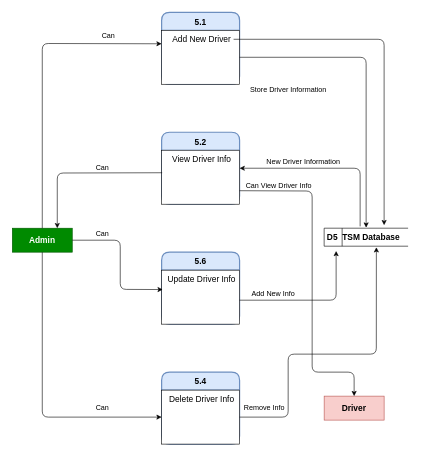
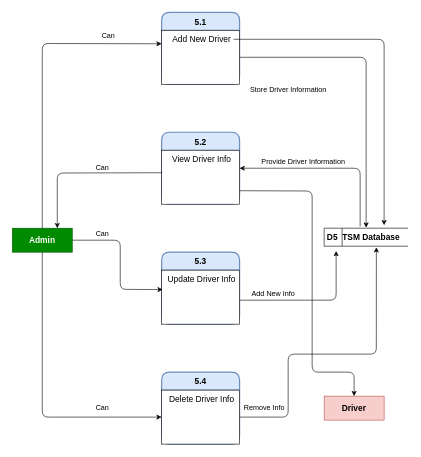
  <mxCell id="0" />
  <mxCell id="1" parent="0" />
  <mxCell id="2" value="5.2" style="swimlane;childLayout=stackLayout;horizontal=1;startSize=30;horizontalStack=0;rounded=1;fontSize=14;fontStyle=1;strokeWidth=2;resizeParent=0;resizeLast=1;shadow=0;dashed=0;align=center;hachureGap=4;pointerEvents=0;fillColor=#dae8fc;strokeColor=#6c8ebf;" parent="1" vertex="1"><mxGeometry x="269" y="220" width="130" height="120" as="geometry" /></mxCell>
  <mxCell id="3" value="View Driver Info" style="align=center;spacingLeft=4;fontSize=14;verticalAlign=top;resizable=0;rotatable=0;part=1;" parent="2" vertex="1"><mxGeometry y="30" width="130" height="90" as="geometry" /></mxCell>
  <mxCell id="4" value="" style="align=center;spacingLeft=4;fontSize=14;verticalAlign=top;resizable=0;rotatable=0;part=1;" parent="2" vertex="1"><mxGeometry y="120" width="130" as="geometry" /></mxCell>
  <mxCell id="5" value="" style="align=center;spacingLeft=4;fontSize=14;verticalAlign=top;resizable=0;rotatable=0;part=1;" parent="2" vertex="1"><mxGeometry y="120" width="130" as="geometry" /></mxCell>
- <mxCell id="6" value="5.6" style="swimlane;childLayout=stackLayout;horizontal=1;startSize=30;horizontalStack=0;rounded=1;fontSize=14;fontStyle=1;strokeWidth=2;resizeParent=0;resizeLast=1;shadow=0;dashed=0;align=center;hachureGap=4;pointerEvents=0;fillColor=#dae8fc;strokeColor=#6c8ebf;" parent="1" vertex="1"><mxGeometry x="269" y="420" width="130" height="120" as="geometry" /></mxCell>
+ <mxCell id="6" value="5.3" style="swimlane;childLayout=stackLayout;horizontal=1;startSize=30;horizontalStack=0;rounded=1;fontSize=14;fontStyle=1;strokeWidth=2;resizeParent=0;resizeLast=1;shadow=0;dashed=0;align=center;hachureGap=4;pointerEvents=0;fillColor=#dae8fc;strokeColor=#6c8ebf;" parent="1" vertex="1"><mxGeometry x="269" y="420" width="130" height="120" as="geometry" /></mxCell>
  <mxCell id="7" value="Update Driver Info" style="align=center;spacingLeft=4;fontSize=14;verticalAlign=top;resizable=0;rotatable=0;part=1;" parent="6" vertex="1"><mxGeometry y="30" width="130" height="90" as="geometry" /></mxCell>
  <mxCell id="8" value="" style="align=center;spacingLeft=4;fontSize=14;verticalAlign=top;resizable=0;rotatable=0;part=1;" parent="6" vertex="1"><mxGeometry y="120" width="130" as="geometry" /></mxCell>
  <mxCell id="9" value="" style="align=center;spacingLeft=4;fontSize=14;verticalAlign=top;resizable=0;rotatable=0;part=1;" parent="6" vertex="1"><mxGeometry y="120" width="130" as="geometry" /></mxCell>
  <mxCell id="10" value="5.4" style="swimlane;childLayout=stackLayout;horizontal=1;startSize=30;horizontalStack=0;rounded=1;fontSize=14;fontStyle=1;strokeWidth=2;resizeParent=0;resizeLast=1;shadow=0;dashed=0;align=center;hachureGap=4;pointerEvents=0;fillColor=#dae8fc;strokeColor=#6c8ebf;" parent="1" vertex="1"><mxGeometry x="269" y="620" width="130" height="120" as="geometry" /></mxCell>
  <mxCell id="11" value="Delete Driver Info" style="align=center;spacingLeft=4;fontSize=14;verticalAlign=top;resizable=0;rotatable=0;part=1;" parent="10" vertex="1"><mxGeometry y="30" width="130" height="90" as="geometry" /></mxCell>
  <mxCell id="12" value="" style="align=center;spacingLeft=4;fontSize=14;verticalAlign=top;resizable=0;rotatable=0;part=1;" parent="10" vertex="1"><mxGeometry y="120" width="130" as="geometry" /></mxCell>
  <mxCell id="13" value="" style="align=center;spacingLeft=4;fontSize=14;verticalAlign=top;resizable=0;rotatable=0;part=1;" parent="10" vertex="1"><mxGeometry y="120" width="130" as="geometry" /></mxCell>
  <mxCell id="14" value="&lt;b&gt;D5&amp;nbsp; TSM Database&lt;/b&gt;" style="html=1;dashed=0;whitespace=wrap;shape=mxgraph.dfd.dataStoreID;align=left;spacingLeft=3;points=[[0,0],[0.5,0],[1,0],[0,0.5],[1,0.5],[0,1],[0.5,1],[1,1]];hachureGap=4;pointerEvents=0;fontSize=14;" parent="1" vertex="1"><mxGeometry x="540" y="380" width="140" height="30" as="geometry" /></mxCell>
  <mxCell id="15" value="&lt;b&gt;Driver&lt;/b&gt;" style="whiteSpace=wrap;html=1;align=center;hachureGap=4;pointerEvents=0;fontSize=14;fillColor=#f8cecc;strokeColor=#b85450;" parent="1" vertex="1"><mxGeometry x="540" y="660" width="100" height="40" as="geometry" /></mxCell>
  <mxCell id="16" value="5.1" style="swimlane;childLayout=stackLayout;horizontal=1;startSize=30;horizontalStack=0;rounded=1;fontSize=14;fontStyle=1;strokeWidth=2;resizeParent=0;resizeLast=1;shadow=0;dashed=0;align=center;hachureGap=4;pointerEvents=0;fillColor=#dae8fc;strokeColor=#6c8ebf;" parent="1" vertex="1"><mxGeometry x="269" y="20" width="130" height="120" as="geometry" /></mxCell>
  <mxCell id="17" value="Add New Driver" style="align=center;spacingLeft=4;fontSize=14;verticalAlign=top;resizable=0;rotatable=0;part=1;" parent="16" vertex="1"><mxGeometry y="30" width="130" height="90" as="geometry" /></mxCell>
  <mxCell id="18" value="" style="align=center;spacingLeft=4;fontSize=14;verticalAlign=top;resizable=0;rotatable=0;part=1;" parent="16" vertex="1"><mxGeometry y="120" width="130" as="geometry" /></mxCell>
  <mxCell id="19" value="" style="align=center;spacingLeft=4;fontSize=14;verticalAlign=top;resizable=0;rotatable=0;part=1;" parent="16" vertex="1"><mxGeometry y="120" width="130" as="geometry" /></mxCell>
  <mxCell id="20" value="&lt;b&gt;Admin&lt;/b&gt;" style="whiteSpace=wrap;html=1;align=center;hachureGap=4;pointerEvents=0;fontSize=14;fillColor=#008a00;strokeColor=#005700;fontColor=#ffffff;" parent="1" vertex="1"><mxGeometry x="20" y="380" width="100" height="40" as="geometry" /></mxCell>
  <mxCell id="21" value="" style="endArrow=classic;html=1;sourcePerimeterSpacing=8;targetPerimeterSpacing=8;exitX=0.5;exitY=0;exitDx=0;exitDy=0;entryX=0;entryY=0.25;entryDx=0;entryDy=0;" parent="1" source="20" target="17" edge="1"><mxGeometry width="50" height="50" relative="1" as="geometry"><mxPoint x="320" y="220" as="sourcePoint" /><mxPoint x="370" y="170" as="targetPoint" /><Array as="points"><mxPoint x="70" y="72" /></Array></mxGeometry></mxCell>
  <mxCell id="22" value="Can" style="text;html=1;align=center;verticalAlign=middle;resizable=0;points=[];autosize=1;strokeColor=none;fillColor=none;" parent="1" vertex="1"><mxGeometry x="160" y="50" width="40" height="20" as="geometry" /></mxCell>
  <mxCell id="23" value="" style="endArrow=classic;html=1;sourcePerimeterSpacing=8;targetPerimeterSpacing=8;entryX=0.75;entryY=0;entryDx=0;entryDy=0;exitX=0.007;exitY=0.417;exitDx=0;exitDy=0;exitPerimeter=0;" parent="1" source="3" target="20" edge="1"><mxGeometry width="50" height="50" relative="1" as="geometry"><mxPoint x="260" y="300" as="sourcePoint" /><mxPoint x="370" y="170" as="targetPoint" /><Array as="points"><mxPoint x="95" y="288" /></Array></mxGeometry></mxCell>
  <mxCell id="24" value="Can" style="text;html=1;align=center;verticalAlign=middle;resizable=0;points=[];autosize=1;strokeColor=none;fillColor=none;" parent="1" vertex="1"><mxGeometry x="150" y="270" width="40" height="20" as="geometry" /></mxCell>
  <mxCell id="25" value="" style="endArrow=classic;html=1;sourcePerimeterSpacing=8;targetPerimeterSpacing=8;exitX=1;exitY=0.5;exitDx=0;exitDy=0;entryX=0.014;entryY=0.359;entryDx=0;entryDy=0;entryPerimeter=0;" parent="1" source="20" target="7" edge="1"><mxGeometry width="50" height="50" relative="1" as="geometry"><mxPoint x="320" y="330" as="sourcePoint" /><mxPoint x="370" y="280" as="targetPoint" /><Array as="points"><mxPoint x="200" y="400" /><mxPoint x="200" y="482" /></Array></mxGeometry></mxCell>
  <mxCell id="26" value="Can" style="text;html=1;align=center;verticalAlign=middle;resizable=0;points=[];autosize=1;strokeColor=none;fillColor=none;" parent="1" vertex="1"><mxGeometry x="150" y="380" width="40" height="20" as="geometry" /></mxCell>
  <mxCell id="27" value="" style="endArrow=classic;html=1;sourcePerimeterSpacing=8;targetPerimeterSpacing=8;exitX=0.5;exitY=1;exitDx=0;exitDy=0;entryX=0;entryY=0.5;entryDx=0;entryDy=0;" parent="1" source="20" target="11" edge="1"><mxGeometry width="50" height="50" relative="1" as="geometry"><mxPoint x="320" y="330" as="sourcePoint" /><mxPoint x="370" y="280" as="targetPoint" /><Array as="points"><mxPoint x="70" y="695" /></Array></mxGeometry></mxCell>
  <mxCell id="28" value="Can" style="text;html=1;align=center;verticalAlign=middle;resizable=0;points=[];autosize=1;strokeColor=none;fillColor=none;" parent="1" vertex="1"><mxGeometry x="150" y="670" width="40" height="20" as="geometry" /></mxCell>
  <mxCell id="29" value="" style="endArrow=classic;html=1;sourcePerimeterSpacing=8;targetPerimeterSpacing=8;exitX=1;exitY=0.5;exitDx=0;exitDy=0;" parent="1" source="17" edge="1"><mxGeometry width="50" height="50" relative="1" as="geometry"><mxPoint x="320" y="410" as="sourcePoint" /><mxPoint x="610" y="379" as="targetPoint" /><Array as="points"><mxPoint x="610" y="95" /></Array></mxGeometry></mxCell>
  <mxCell id="30" value="Store Driver Information" style="text;html=1;align=center;verticalAlign=middle;resizable=0;points=[];autosize=1;strokeColor=none;fillColor=none;" parent="1" vertex="1"><mxGeometry x="410" y="140" width="140" height="20" as="geometry" /></mxCell>
  <mxCell id="31" value="" style="endArrow=classic;html=1;sourcePerimeterSpacing=8;targetPerimeterSpacing=8;entryX=1;entryY=0.5;entryDx=0;entryDy=0;" parent="1" target="2" edge="1"><mxGeometry width="50" height="50" relative="1" as="geometry"><mxPoint x="600" y="377" as="sourcePoint" /><mxPoint x="370" y="360" as="targetPoint" /><Array as="points"><mxPoint x="600" y="280" /></Array></mxGeometry></mxCell>
- <mxCell id="32" value="New Driver Information" style="text;html=1;align=center;verticalAlign=middle;resizable=0;points=[];autosize=1;strokeColor=none;fillColor=none;" parent="1" vertex="1"><mxGeometry x="430" y="260" width="150" height="20" as="geometry" /></mxCell>
+ <mxCell id="32" value="Provide Driver Information" style="text;html=1;align=center;verticalAlign=middle;resizable=0;points=[];autosize=1;strokeColor=none;fillColor=none;" parent="1" vertex="1"><mxGeometry x="430" y="260" width="150" height="20" as="geometry" /></mxCell>
  <mxCell id="33" value="" style="endArrow=classic;html=1;sourcePerimeterSpacing=8;targetPerimeterSpacing=8;exitX=1;exitY=0.75;exitDx=0;exitDy=0;entryX=0.5;entryY=0;entryDx=0;entryDy=0;" parent="1" source="3" target="15" edge="1"><mxGeometry width="50" height="50" relative="1" as="geometry"><mxPoint x="320" y="410" as="sourcePoint" /><mxPoint x="370" y="360" as="targetPoint" /><Array as="points"><mxPoint x="520" y="318" /><mxPoint x="520" y="620" /><mxPoint x="590" y="620" /></Array></mxGeometry></mxCell>
- <mxCell id="34" value="Can View Driver Info" style="text;html=1;align=center;verticalAlign=middle;resizable=0;points=[];autosize=1;strokeColor=none;fillColor=none;" parent="1" vertex="1"><mxGeometry x="399" y="300" width="130" height="20" as="geometry" /></mxCell>
  <mxCell id="35" value="" style="endArrow=classic;html=1;sourcePerimeterSpacing=8;targetPerimeterSpacing=8;exitX=1;exitY=0.556;exitDx=0;exitDy=0;exitPerimeter=0;" parent="1" source="7" edge="1"><mxGeometry width="50" height="50" relative="1" as="geometry"><mxPoint x="399" y="495" as="sourcePoint" /><mxPoint x="560" y="418" as="targetPoint" /><Array as="points"><mxPoint x="560" y="500" /></Array></mxGeometry></mxCell>
  <mxCell id="36" value="Add New Info" style="text;html=1;align=center;verticalAlign=middle;resizable=0;points=[];autosize=1;strokeColor=none;fillColor=none;" parent="1" vertex="1"><mxGeometry x="410" y="480" width="90" height="20" as="geometry" /></mxCell>
  <mxCell id="37" value="" style="endArrow=classic;html=1;sourcePerimeterSpacing=8;targetPerimeterSpacing=8;exitX=1;exitY=0.5;exitDx=0;exitDy=0;entryX=0.622;entryY=1.059;entryDx=0;entryDy=0;entryPerimeter=0;" parent="1" source="11" target="14" edge="1"><mxGeometry width="50" height="50" relative="1" as="geometry"><mxPoint x="320" y="530" as="sourcePoint" /><mxPoint x="370" y="480" as="targetPoint" /><Array as="points"><mxPoint x="480" y="695" /><mxPoint x="480" y="590" /><mxPoint x="627" y="590" /></Array></mxGeometry></mxCell>
  <mxCell id="38" value="Remove Info" style="text;html=1;align=center;verticalAlign=middle;resizable=0;points=[];autosize=1;strokeColor=none;fillColor=none;" parent="1" vertex="1"><mxGeometry x="400" y="670" width="80" height="20" as="geometry" /></mxCell>
  <mxCell id="39" value="" style="endArrow=classic;html=1;sourcePerimeterSpacing=8;targetPerimeterSpacing=8;" edge="1" parent="1"><mxGeometry width="50" height="50" relative="1" as="geometry"><mxPoint x="389" y="65" as="sourcePoint" /><mxPoint x="640" y="375" as="targetPoint" /><Array as="points"><mxPoint x="640" y="65" /></Array></mxGeometry></mxCell>
